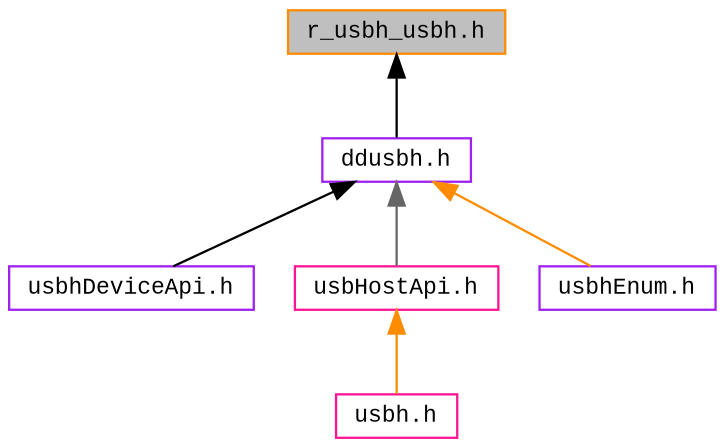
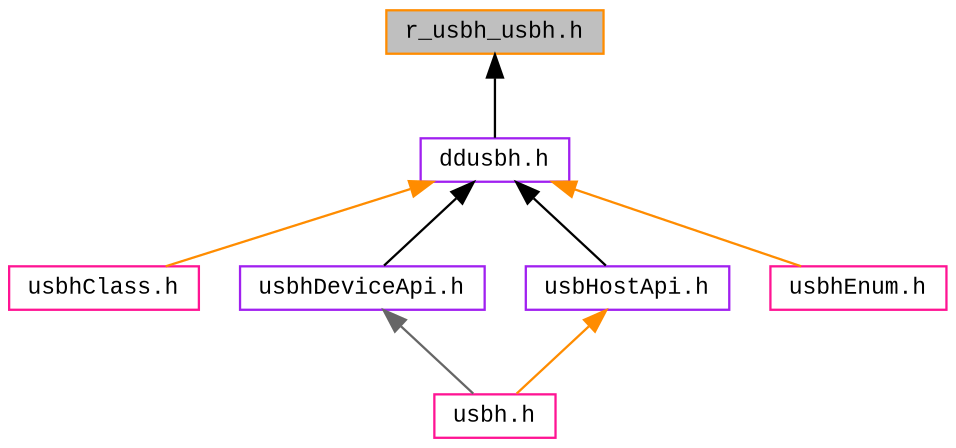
  digraph {
    fontname="Liberation Mono"
    node [color=purple fillcolor=white fontname="Liberation Mono" fontsize=10 shape=record style=filled]
    edge [color=darkorange dir=back fontname="Liberation Mono" fontsize=10 labelfontname=Helvetica labelfontsize=10 style=solid]
    n1 [color=darkorange fillcolor=grey75 fontcolor=black height=0.2 label="r_usbh_usbh.h" width=0.4]
    n2 [height=0.2 label="ddusbh.h" width=0.4]
+   n3 [color=deeppink height=0.2 label="usbhClass.h" width=0.4]
    n4 [height=0.2 label="usbhDeviceApi.h" width=0.4]
-   n5 [color=deeppink height=0.2 label="usbHostApi.h" width=0.4]
-   n6 [height=0.2 label="usbhEnum.h" width=0.4]
+   n5 [height=0.2 label="usbHostApi.h" width=0.4]
+   n6 [color=deeppink height=0.2 label="usbhEnum.h" width=0.4]
    n7 [color=deeppink height=0.2 label="usbh.h" width=0.4]
    n1 -> n2 [color=black]
+   n2 -> n3
    n2 -> n4 [color=black]
-   n2 -> n5 [color=gray40]
+   n2 -> n5 [color=black]
    n2 -> n6
+   n4 -> n7 [color=gray40]
    n5 -> n7
  }
